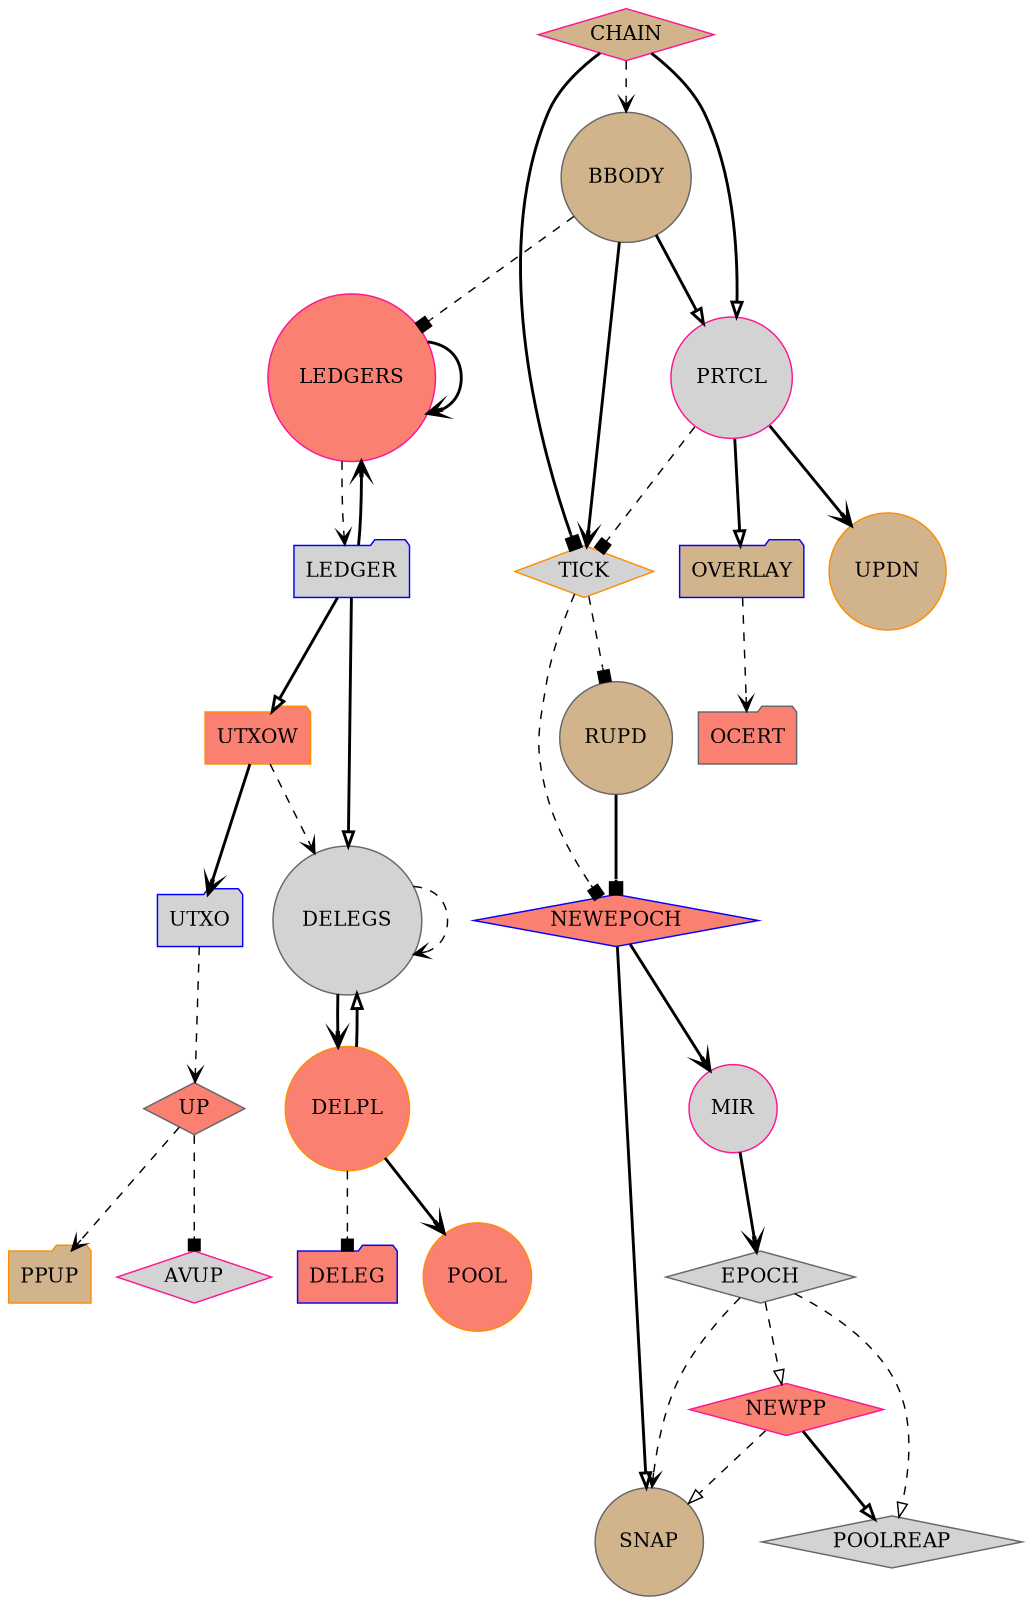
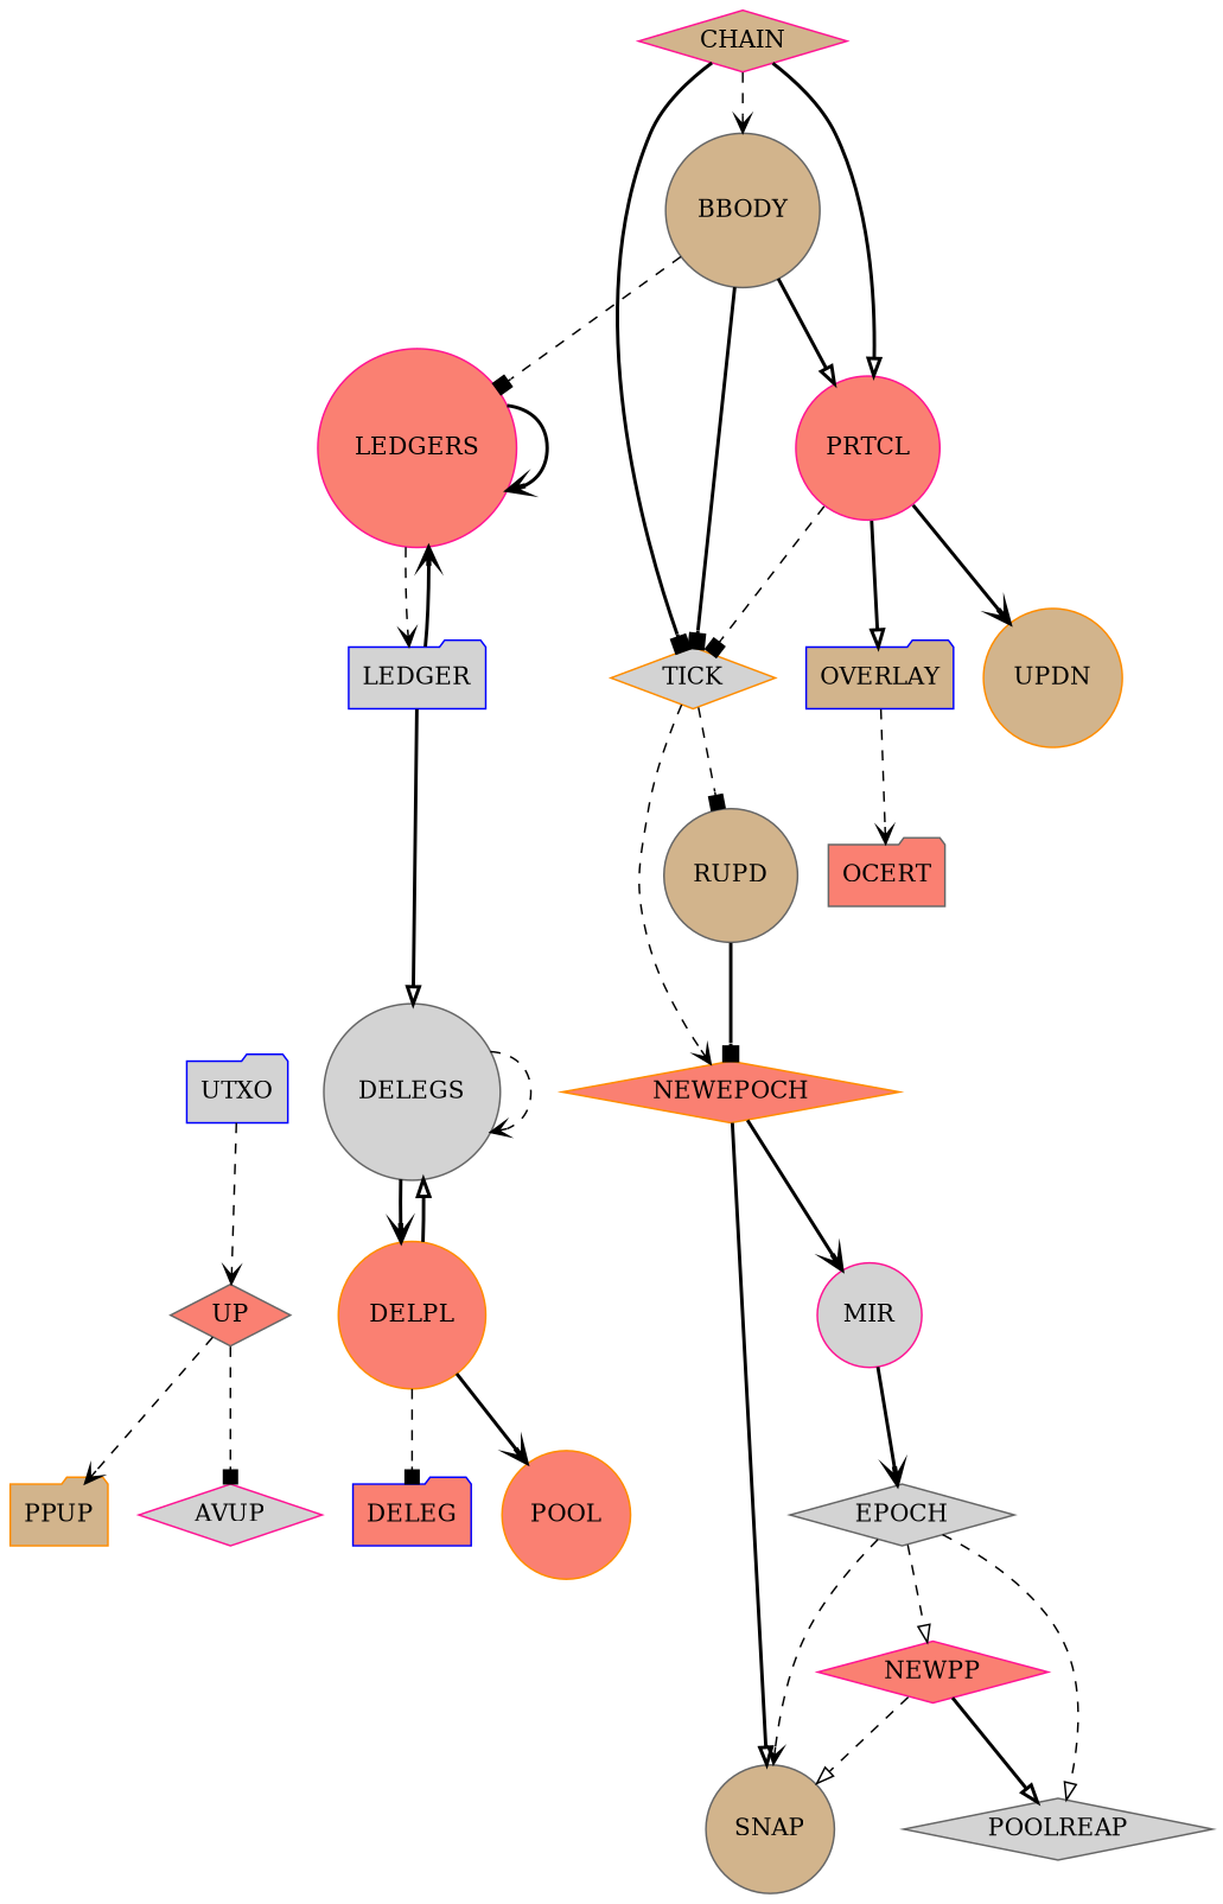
  digraph {
    node [color=gray40 fillcolor=lightgrey shape=circle style=filled]
    edge [arrowhead=vee style=bold]
    CHAIN [color=deeppink fillcolor=tan shape=diamond]
    BBODY [fillcolor=tan]
-   PRTCL [color=deeppink]
+   PRTCL [color=deeppink fillcolor=salmon]
    TICK [color=darkorange shape=diamond]
    LEDGERS [color=deeppink fillcolor=salmon]
    OVERLAY [color=blue fillcolor=tan shape=folder]
    UPDN [color=darkorange fillcolor=tan]
-   NEWEPOCH [color=blue fillcolor=salmon shape=diamond]
+   NEWEPOCH [color=darkorange fillcolor=salmon shape=diamond]
    RUPD [fillcolor=tan]
    LEDGER [color=blue shape=folder]
    OCERT [fillcolor=salmon shape=folder]
    SNAP [fillcolor=tan]
    MIR [color=deeppink]
-   UTXOW [color=darkorange fillcolor=salmon shape=folder]
    UTXO [color=blue shape=folder]
    DELEGS
    UP [fillcolor=salmon shape=diamond]
    DELPL [color=darkorange fillcolor=salmon]
    PPUP [color=darkorange fillcolor=tan shape=folder]
    AVUP [color=deeppink shape=diamond]
    DELEG [color=blue fillcolor=salmon shape=folder]
    POOL [color=darkorange fillcolor=salmon]
    EPOCH [shape=diamond]
    POOLREAP [shape=diamond]
    NEWPP [color=deeppink fillcolor=salmon shape=diamond]
    CHAIN -> BBODY [style=dashed]
    CHAIN -> PRTCL [arrowhead=onormal]
    CHAIN -> TICK [arrowhead=box]
    BBODY -> PRTCL [arrowhead=onormal]
-   BBODY -> TICK
+   BBODY -> TICK [arrowhead=box]
    BBODY -> LEDGERS [arrowhead=box style=dashed]
    PRTCL -> TICK [arrowhead=box style=dashed]
    PRTCL -> OVERLAY [arrowhead=onormal]
    PRTCL -> UPDN
-   TICK -> NEWEPOCH [arrowhead=box style=dashed]
+   TICK -> NEWEPOCH [style=dashed]
    TICK -> RUPD [arrowhead=box style=dashed]
    LEDGERS -> LEDGERS
    LEDGERS -> LEDGER [style=dashed]
    OVERLAY -> OCERT [style=dashed]
    NEWEPOCH -> SNAP [arrowhead=onormal]
    NEWEPOCH -> MIR
    RUPD -> NEWEPOCH [arrowhead=box]
    LEDGER -> LEDGERS
-   LEDGER -> UTXOW [arrowhead=onormal]
    LEDGER -> DELEGS [arrowhead=onormal]
    MIR -> EPOCH
-   UTXOW -> UTXO
-   UTXOW -> DELEGS [style=dashed]
    UTXO -> UP [style=dashed]
    DELEGS -> DELEGS [style=dashed]
    DELEGS -> DELPL
    UP -> PPUP [style=dashed]
    UP -> AVUP [arrowhead=box style=dashed]
    DELPL -> DELEGS [arrowhead=onormal]
    DELPL -> DELEG [arrowhead=box style=dashed]
    DELPL -> POOL
    EPOCH -> SNAP [style=dashed]
    EPOCH -> POOLREAP [arrowhead=onormal style=dashed]
    EPOCH -> NEWPP [arrowhead=onormal style=dashed]
    NEWPP -> SNAP [arrowhead=onormal style=dashed]
    NEWPP -> POOLREAP [arrowhead=onormal]
  }
